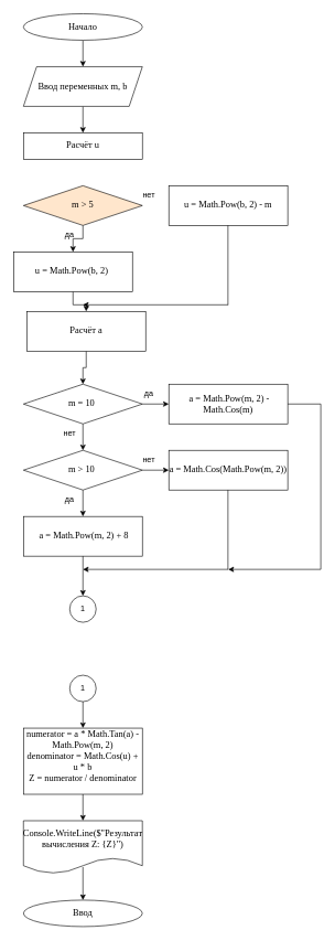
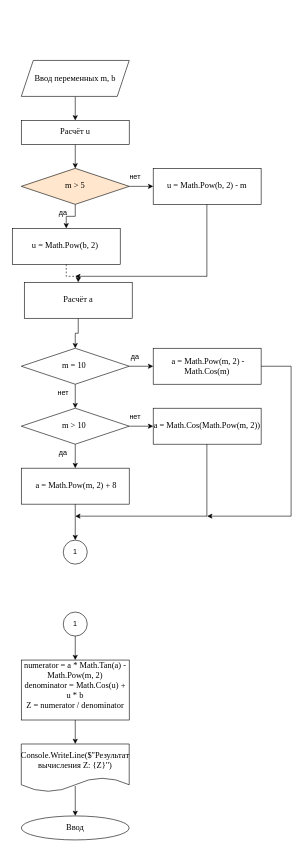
  <mxCell id="0" />
  <mxCell id="1" parent="0" />
- <mxCell id="2" value="" style="edgeStyle=orthogonalEdgeStyle;rounded=0;orthogonalLoop=1;jettySize=auto;html=1;" edge="1" parent="1" source="3" target="5"><mxGeometry relative="1" as="geometry" /></mxCell>
- <mxCell id="3" value="&lt;font style=&quot;font-size: 14px;&quot; face=&quot;Times New Roman&quot;&gt;Начало&lt;/font&gt;" style="ellipse;whiteSpace=wrap;html=1;" vertex="1" parent="1"><mxGeometry x="35" y="20" width="180" height="40" as="geometry" /></mxCell>
  <mxCell id="4" value="" style="edgeStyle=orthogonalEdgeStyle;rounded=0;orthogonalLoop=1;jettySize=auto;html=1;" edge="1" parent="1" source="5" target="7"><mxGeometry relative="1" as="geometry" /></mxCell>
  <mxCell id="5" value="&lt;font style=&quot;font-size: 14px;&quot; face=&quot;Times New Roman&quot;&gt;Ввод переменных m, b&lt;/font&gt;" style="shape=parallelogram;perimeter=parallelogramPerimeter;whiteSpace=wrap;html=1;fixedSize=1;" vertex="1" parent="1"><mxGeometry x="35" y="100" width="180" height="60" as="geometry" /></mxCell>
+ <mxCell id="6" value="" style="edgeStyle=orthogonalEdgeStyle;rounded=0;orthogonalLoop=1;jettySize=auto;html=1;" edge="1" parent="1" source="7" target="10"><mxGeometry relative="1" as="geometry" /></mxCell>
  <mxCell id="7" value="&lt;font style=&quot;font-size: 14px;&quot; face=&quot;Times New Roman&quot;&gt;Расчёт u&lt;/font&gt;" style="rounded=0;whiteSpace=wrap;html=1;" vertex="1" parent="1"><mxGeometry x="35" y="200" width="180" height="40" as="geometry" /></mxCell>
  <mxCell id="8" value="" style="edgeStyle=orthogonalEdgeStyle;rounded=0;orthogonalLoop=1;jettySize=auto;html=1;" edge="1" parent="1" source="10" target="13"><mxGeometry relative="1" as="geometry" /></mxCell>
+ <mxCell id="9" value="" style="edgeStyle=orthogonalEdgeStyle;rounded=0;orthogonalLoop=1;jettySize=auto;html=1;" edge="1" parent="1" source="10" target="11"><mxGeometry relative="1" as="geometry" /></mxCell>
  <mxCell id="10" value="&lt;font style=&quot;font-size: 14px;&quot; face=&quot;Times New Roman&quot;&gt;m &amp;gt; 5&lt;/font&gt;" style="rhombus;whiteSpace=wrap;html=1;fillColor=#ffe6cc;" vertex="1" parent="1"><mxGeometry x="35" y="280" width="180" height="60" as="geometry" /></mxCell>
  <mxCell id="11" value="&lt;font face=&quot;Times New Roman&quot;&gt;&lt;span style=&quot;font-size: 14px;&quot;&gt;u = Math.Pow(b, 2) - m&lt;/span&gt;&lt;/font&gt;" style="rounded=0;whiteSpace=wrap;html=1;" vertex="1" parent="1"><mxGeometry x="255" y="280" width="180" height="60" as="geometry" /></mxCell>
- <mxCell id="12" value="" style="edgeStyle=orthogonalEdgeStyle;rounded=0;orthogonalLoop=1;jettySize=auto;html=1;" edge="1" parent="1" source="13" target="17"><mxGeometry relative="1" as="geometry" /></mxCell>
+ <mxCell id="12" value="" style="edgeStyle=orthogonalEdgeStyle;rounded=0;orthogonalLoop=1;jettySize=auto;html=1;dashed=1;" edge="1" parent="1" source="13" target="17"><mxGeometry relative="1" as="geometry" /></mxCell>
  <mxCell id="13" value="&lt;font style=&quot;font-size: 14px;&quot; face=&quot;Times New Roman&quot;&gt;u = Math.Pow(b, 2)&amp;nbsp;&lt;/font&gt;" style="rounded=0;whiteSpace=wrap;html=1;" vertex="1" parent="1"><mxGeometry x="20" y="380" width="180" height="60" as="geometry" /></mxCell>
  <mxCell id="14" value="" style="endArrow=none;html=1;rounded=0;" edge="1" parent="1"><mxGeometry width="50" height="50" relative="1" as="geometry"><mxPoint x="344.5" y="460" as="sourcePoint" /><mxPoint x="344.5" y="340" as="targetPoint" /></mxGeometry></mxCell>
  <mxCell id="15" value="" style="endArrow=classic;html=1;rounded=0;" edge="1" parent="1"><mxGeometry width="50" height="50" relative="1" as="geometry"><mxPoint x="345" y="460" as="sourcePoint" /><mxPoint x="125" y="460" as="targetPoint" /></mxGeometry></mxCell>
  <mxCell id="16" value="" style="edgeStyle=orthogonalEdgeStyle;rounded=0;orthogonalLoop=1;jettySize=auto;html=1;" edge="1" parent="1" source="17" target="23"><mxGeometry relative="1" as="geometry" /></mxCell>
  <mxCell id="17" value="&lt;font style=&quot;font-size: 14px;&quot; face=&quot;Times New Roman&quot;&gt;Расчёт a&lt;/font&gt;" style="rounded=0;whiteSpace=wrap;html=1;" vertex="1" parent="1"><mxGeometry x="40" y="470" width="180" height="60" as="geometry" /></mxCell>
  <mxCell id="18" value="" style="edgeStyle=orthogonalEdgeStyle;rounded=0;orthogonalLoop=1;jettySize=auto;html=1;" edge="1" parent="1" source="20" target="25"><mxGeometry relative="1" as="geometry" /></mxCell>
  <mxCell id="19" value="" style="edgeStyle=orthogonalEdgeStyle;rounded=0;orthogonalLoop=1;jettySize=auto;html=1;" edge="1" parent="1" source="20" target="26"><mxGeometry relative="1" as="geometry" /></mxCell>
  <mxCell id="20" value="&lt;font style=&quot;font-size: 14px;&quot; face=&quot;Times New Roman&quot;&gt;m &amp;gt; 10&amp;nbsp;&lt;/font&gt;" style="rhombus;whiteSpace=wrap;html=1;" vertex="1" parent="1"><mxGeometry x="35" y="680" width="180" height="60" as="geometry" /></mxCell>
  <mxCell id="21" value="" style="edgeStyle=orthogonalEdgeStyle;rounded=0;orthogonalLoop=1;jettySize=auto;html=1;" edge="1" parent="1" source="23" target="24"><mxGeometry relative="1" as="geometry" /></mxCell>
  <mxCell id="22" value="" style="edgeStyle=orthogonalEdgeStyle;rounded=0;orthogonalLoop=1;jettySize=auto;html=1;" edge="1" parent="1" source="23" target="20"><mxGeometry relative="1" as="geometry" /></mxCell>
  <mxCell id="23" value="&lt;font style=&quot;font-size: 14px;&quot; face=&quot;Times New Roman&quot;&gt;m = 10&amp;nbsp;&lt;/font&gt;" style="rhombus;whiteSpace=wrap;html=1;" vertex="1" parent="1"><mxGeometry x="35" y="580" width="180" height="60" as="geometry" /></mxCell>
  <mxCell id="24" value="&lt;font style=&quot;font-size: 14px;&quot; face=&quot;Times New Roman&quot;&gt;&amp;nbsp;a = Math.Pow(m, 2) - Math.Cos(m)&lt;/font&gt;" style="rounded=0;whiteSpace=wrap;html=1;" vertex="1" parent="1"><mxGeometry x="255" y="580" width="180" height="60" as="geometry" /></mxCell>
  <mxCell id="25" value="&lt;font style=&quot;font-size: 14px;&quot; face=&quot;Times New Roman&quot;&gt;&amp;nbsp;a = Math.Pow(m, 2) + 8&lt;/font&gt;" style="rounded=0;whiteSpace=wrap;html=1;" vertex="1" parent="1"><mxGeometry x="35" y="780" width="180" height="60" as="geometry" /></mxCell>
  <mxCell id="26" value="&lt;font style=&quot;font-size: 14px;&quot; face=&quot;Times New Roman&quot;&gt;a = Math.Cos(Math.Pow(m, 2))&lt;/font&gt;" style="rounded=0;whiteSpace=wrap;html=1;" vertex="1" parent="1"><mxGeometry x="255" y="680" width="180" height="60" as="geometry" /></mxCell>
  <mxCell id="27" value="" style="endArrow=none;html=1;rounded=0;" edge="1" parent="1"><mxGeometry width="50" height="50" relative="1" as="geometry"><mxPoint x="485" y="610" as="sourcePoint" /><mxPoint x="485" y="860" as="targetPoint" /></mxGeometry></mxCell>
  <mxCell id="28" value="" style="endArrow=none;html=1;rounded=0;" edge="1" parent="1"><mxGeometry width="50" height="50" relative="1" as="geometry"><mxPoint x="344.5" y="740" as="sourcePoint" /><mxPoint x="344.5" y="860" as="targetPoint" /></mxGeometry></mxCell>
  <mxCell id="29" value="" style="endArrow=classic;html=1;rounded=0;" edge="1" parent="1"><mxGeometry width="50" height="50" relative="1" as="geometry"><mxPoint x="125" y="840" as="sourcePoint" /><mxPoint x="125" y="900" as="targetPoint" /></mxGeometry></mxCell>
  <mxCell id="30" value="1" style="ellipse;whiteSpace=wrap;html=1;aspect=fixed;" vertex="1" parent="1"><mxGeometry x="105" y="900" width="40" height="40" as="geometry" /></mxCell>
  <mxCell id="31" value="да" style="text;html=1;align=center;verticalAlign=middle;whiteSpace=wrap;rounded=0;" vertex="1" parent="1"><mxGeometry x="75" y="340" width="60" height="30" as="geometry" /></mxCell>
  <mxCell id="32" value="нет" style="text;html=1;align=center;verticalAlign=middle;whiteSpace=wrap;rounded=0;" vertex="1" parent="1"><mxGeometry x="195" y="280" width="60" height="30" as="geometry" /></mxCell>
  <mxCell id="33" value="да" style="text;html=1;align=center;verticalAlign=middle;whiteSpace=wrap;rounded=0;" vertex="1" parent="1"><mxGeometry x="195" y="580" width="60" height="30" as="geometry" /></mxCell>
  <mxCell id="34" value="нет" style="text;html=1;align=center;verticalAlign=middle;whiteSpace=wrap;rounded=0;" vertex="1" parent="1"><mxGeometry x="75" y="640" width="60" height="30" as="geometry" /></mxCell>
  <mxCell id="35" value="да" style="text;html=1;align=center;verticalAlign=middle;whiteSpace=wrap;rounded=0;" vertex="1" parent="1"><mxGeometry x="75" y="740" width="60" height="30" as="geometry" /></mxCell>
  <mxCell id="36" value="нет" style="text;html=1;align=center;verticalAlign=middle;whiteSpace=wrap;rounded=0;" vertex="1" parent="1"><mxGeometry x="195" y="680" width="60" height="30" as="geometry" /></mxCell>
  <mxCell id="37" value="1" style="ellipse;whiteSpace=wrap;html=1;aspect=fixed;" vertex="1" parent="1"><mxGeometry x="105" y="1020" width="40" height="40" as="geometry" /></mxCell>
  <mxCell id="38" value="" style="edgeStyle=orthogonalEdgeStyle;rounded=0;orthogonalLoop=1;jettySize=auto;html=1;" edge="1" parent="1" source="39" target="41"><mxGeometry relative="1" as="geometry" /></mxCell>
  <mxCell id="39" value="&lt;font style=&quot;font-size: 14px;&quot; face=&quot;Times New Roman&quot;&gt;numerator = a * Math.Tan(a) - Math.Pow(m, 2)&lt;/font&gt;&lt;div&gt;&lt;font style=&quot;font-size: 14px;&quot; face=&quot;Times New Roman&quot;&gt;denominator = Math.Cos(u) + u * b&lt;/font&gt;&lt;/div&gt;&lt;div&gt;&lt;font style=&quot;font-size: 14px;&quot; face=&quot;Times New Roman&quot;&gt;Z = numerator / denominator&lt;br&gt;&lt;/font&gt;&lt;div&gt;&lt;br&gt;&lt;/div&gt;&lt;/div&gt;" style="rounded=0;whiteSpace=wrap;html=1;" vertex="1" parent="1"><mxGeometry x="35" y="1100" width="180" height="100" as="geometry" /></mxCell>
  <mxCell id="40" value="" style="endArrow=classic;html=1;rounded=0;entryX=0.5;entryY=0;entryDx=0;entryDy=0;" edge="1" parent="1" target="39"><mxGeometry width="50" height="50" relative="1" as="geometry"><mxPoint x="125" y="1060" as="sourcePoint" /><mxPoint x="175" y="1010" as="targetPoint" /></mxGeometry></mxCell>
  <mxCell id="41" value="&lt;font style=&quot;font-size: 14px;&quot; face=&quot;Times New Roman&quot;&gt;Console.WriteLine($&quot;Результат вычисления Z: {Z}&quot;)&lt;/font&gt;" style="shape=document;whiteSpace=wrap;html=1;boundedLbl=1;" vertex="1" parent="1"><mxGeometry x="35" y="1240" width="180" height="80" as="geometry" /></mxCell>
  <mxCell id="42" value="" style="endArrow=none;html=1;rounded=0;" edge="1" parent="1"><mxGeometry width="50" height="50" relative="1" as="geometry"><mxPoint x="435" y="610" as="sourcePoint" /><mxPoint x="485" y="610" as="targetPoint" /></mxGeometry></mxCell>
  <mxCell id="43" value="" style="endArrow=classic;html=1;rounded=0;" edge="1" parent="1"><mxGeometry width="50" height="50" relative="1" as="geometry"><mxPoint x="485" y="860" as="sourcePoint" /><mxPoint x="345" y="860" as="targetPoint" /></mxGeometry></mxCell>
  <mxCell id="44" value="" style="endArrow=classic;html=1;rounded=0;" edge="1" parent="1"><mxGeometry width="50" height="50" relative="1" as="geometry"><mxPoint x="345" y="860" as="sourcePoint" /><mxPoint x="125" y="860" as="targetPoint" /></mxGeometry></mxCell>
  <mxCell id="45" value="&lt;font style=&quot;font-size: 14px;&quot; face=&quot;Times New Roman&quot;&gt;Ввод&lt;/font&gt;" style="ellipse;whiteSpace=wrap;html=1;" vertex="1" parent="1"><mxGeometry x="35" y="1360" width="180" height="40" as="geometry" /></mxCell>
  <mxCell id="46" value="" style="endArrow=classic;html=1;rounded=0;entryX=0.5;entryY=0;entryDx=0;entryDy=0;" edge="1" parent="1" target="45"><mxGeometry width="50" height="50" relative="1" as="geometry"><mxPoint x="125" y="1310" as="sourcePoint" /><mxPoint x="175" y="1260" as="targetPoint" /></mxGeometry></mxCell>
